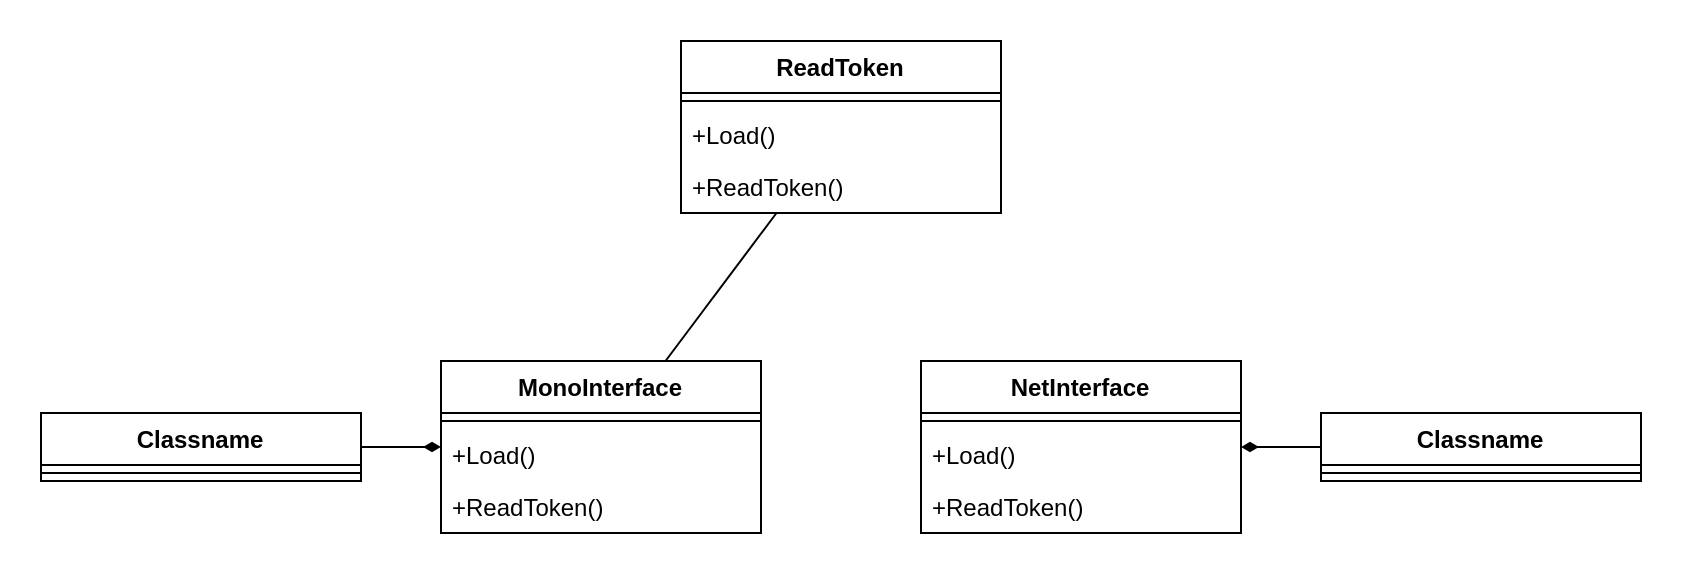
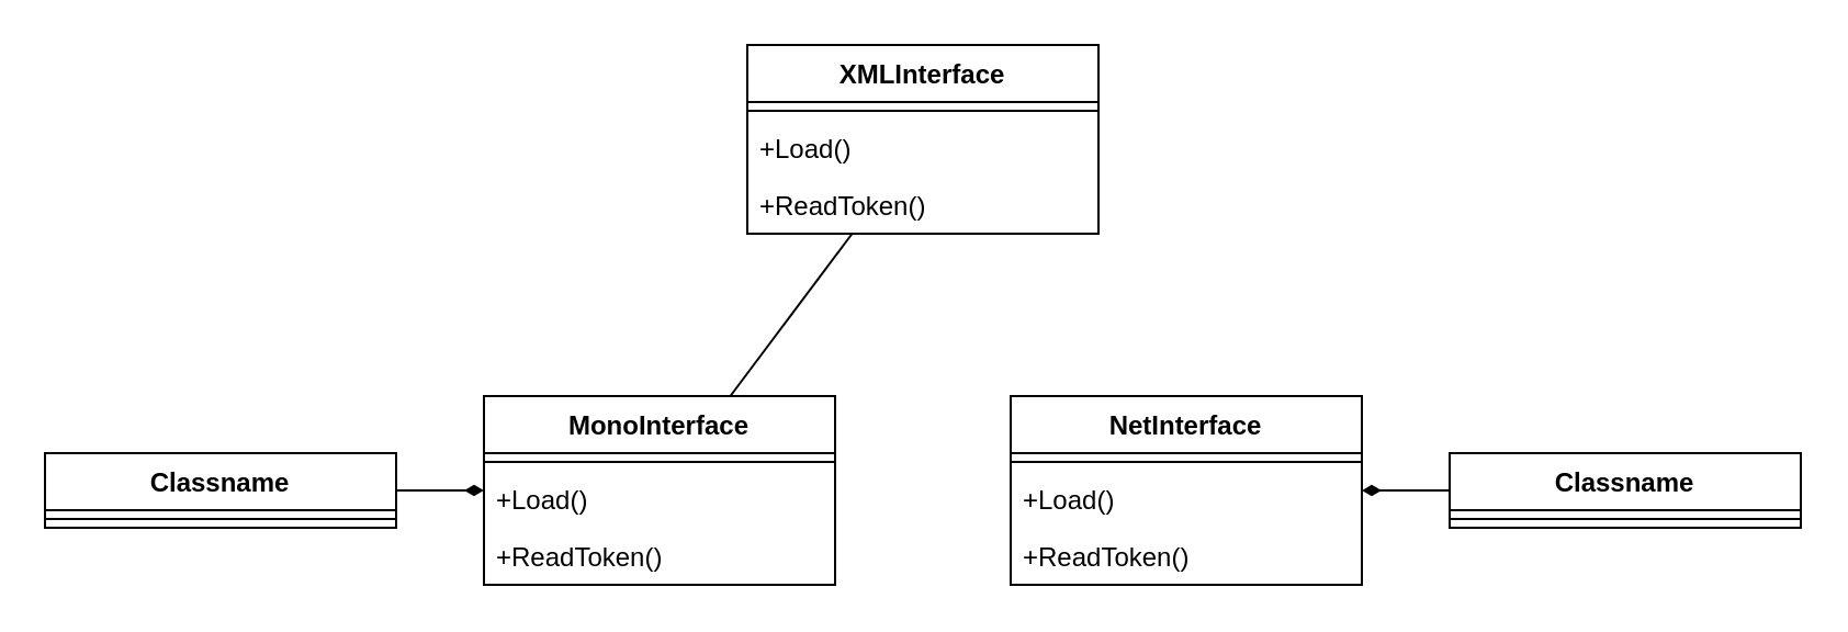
  <mxCell id="0" />
  <mxCell id="1" parent="0" />
- <mxCell id="2" value="ReadToken" style="swimlane;fontStyle=1;align=center;verticalAlign=top;childLayout=stackLayout;horizontal=1;startSize=26;horizontalStack=0;resizeParent=1;resizeParentMax=0;resizeLast=0;collapsible=1;marginBottom=0;whiteSpace=wrap;html=1;" vertex="1" parent="1"><mxGeometry x="340" y="20" width="160" height="86" as="geometry" /></mxCell>
+ <mxCell id="2" value="XMLInterface" style="swimlane;fontStyle=1;align=center;verticalAlign=top;childLayout=stackLayout;horizontal=1;startSize=26;horizontalStack=0;resizeParent=1;resizeParentMax=0;resizeLast=0;collapsible=1;marginBottom=0;whiteSpace=wrap;html=1;" vertex="1" parent="1"><mxGeometry x="340" y="20" width="160" height="86" as="geometry" /></mxCell>
  <mxCell id="3" value="" style="line;strokeWidth=1;fillColor=none;align=left;verticalAlign=middle;spacingTop=-1;spacingLeft=3;spacingRight=3;rotatable=0;labelPosition=right;points=[];portConstraint=eastwest;strokeColor=inherit;" vertex="1" parent="2"><mxGeometry y="26" width="160" height="8" as="geometry" /></mxCell>
  <mxCell id="4" value="+Load()" style="text;strokeColor=none;fillColor=none;align=left;verticalAlign=top;spacingLeft=4;spacingRight=4;overflow=hidden;rotatable=0;points=[[0,0.5],[1,0.5]];portConstraint=eastwest;whiteSpace=wrap;html=1;" vertex="1" parent="2"><mxGeometry y="34" width="160" height="26" as="geometry" /></mxCell>
  <mxCell id="5" value="+ReadToken()" style="text;strokeColor=none;fillColor=none;align=left;verticalAlign=top;spacingLeft=4;spacingRight=4;overflow=hidden;rotatable=0;points=[[0,0.5],[1,0.5]];portConstraint=eastwest;whiteSpace=wrap;html=1;" vertex="1" parent="2"><mxGeometry y="60" width="160" height="26" as="geometry" /></mxCell>
  <mxCell id="6" style="edgeStyle=none;rounded=0;orthogonalLoop=1;jettySize=auto;html=1;endArrow=none;endFill=0;" edge="1" parent="1" source="7" target="2"><mxGeometry relative="1" as="geometry" /></mxCell>
  <mxCell id="7" value="MonoInterface" style="swimlane;fontStyle=1;align=center;verticalAlign=top;childLayout=stackLayout;horizontal=1;startSize=26;horizontalStack=0;resizeParent=1;resizeParentMax=0;resizeLast=0;collapsible=1;marginBottom=0;whiteSpace=wrap;html=1;" vertex="1" parent="1"><mxGeometry x="220" y="180" width="160" height="86" as="geometry" /></mxCell>
  <mxCell id="8" value="" style="line;strokeWidth=1;fillColor=none;align=left;verticalAlign=middle;spacingTop=-1;spacingLeft=3;spacingRight=3;rotatable=0;labelPosition=right;points=[];portConstraint=eastwest;strokeColor=inherit;" vertex="1" parent="7"><mxGeometry y="26" width="160" height="8" as="geometry" /></mxCell>
  <mxCell id="9" value="+Load()" style="text;strokeColor=none;fillColor=none;align=left;verticalAlign=top;spacingLeft=4;spacingRight=4;overflow=hidden;rotatable=0;points=[[0,0.5],[1,0.5]];portConstraint=eastwest;whiteSpace=wrap;html=1;" vertex="1" parent="7"><mxGeometry y="34" width="160" height="26" as="geometry" /></mxCell>
  <mxCell id="10" value="+ReadToken()" style="text;strokeColor=none;fillColor=none;align=left;verticalAlign=top;spacingLeft=4;spacingRight=4;overflow=hidden;rotatable=0;points=[[0,0.5],[1,0.5]];portConstraint=eastwest;whiteSpace=wrap;html=1;" vertex="1" parent="7"><mxGeometry y="60" width="160" height="26" as="geometry" /></mxCell>
  <mxCell id="11" value="NetInterface" style="swimlane;fontStyle=1;align=center;verticalAlign=top;childLayout=stackLayout;horizontal=1;startSize=26;horizontalStack=0;resizeParent=1;resizeParentMax=0;resizeLast=0;collapsible=1;marginBottom=0;whiteSpace=wrap;html=1;" vertex="1" parent="1"><mxGeometry x="460" y="180" width="160" height="86" as="geometry" /></mxCell>
  <mxCell id="12" value="" style="line;strokeWidth=1;fillColor=none;align=left;verticalAlign=middle;spacingTop=-1;spacingLeft=3;spacingRight=3;rotatable=0;labelPosition=right;points=[];portConstraint=eastwest;strokeColor=inherit;" vertex="1" parent="11"><mxGeometry y="26" width="160" height="8" as="geometry" /></mxCell>
  <mxCell id="13" value="+Load()" style="text;strokeColor=none;fillColor=none;align=left;verticalAlign=top;spacingLeft=4;spacingRight=4;overflow=hidden;rotatable=0;points=[[0,0.5],[1,0.5]];portConstraint=eastwest;whiteSpace=wrap;html=1;" vertex="1" parent="11"><mxGeometry y="34" width="160" height="26" as="geometry" /></mxCell>
  <mxCell id="14" value="+ReadToken()" style="text;strokeColor=none;fillColor=none;align=left;verticalAlign=top;spacingLeft=4;spacingRight=4;overflow=hidden;rotatable=0;points=[[0,0.5],[1,0.5]];portConstraint=eastwest;whiteSpace=wrap;html=1;" vertex="1" parent="11"><mxGeometry y="60" width="160" height="26" as="geometry" /></mxCell>
  <mxCell id="15" style="edgeStyle=none;rounded=0;orthogonalLoop=1;jettySize=auto;html=1;endArrow=diamondThin;endFill=1;" edge="1" parent="1" source="16" target="7"><mxGeometry relative="1" as="geometry" /></mxCell>
  <mxCell id="16" value="Classname" style="swimlane;fontStyle=1;align=center;verticalAlign=top;childLayout=stackLayout;horizontal=1;startSize=26;horizontalStack=0;resizeParent=1;resizeParentMax=0;resizeLast=0;collapsible=1;marginBottom=0;whiteSpace=wrap;html=1;" vertex="1" parent="1"><mxGeometry y="206" width="160" height="34" as="geometry" x="20" /></mxCell>
  <mxCell id="17" value="" style="line;strokeWidth=1;fillColor=none;align=left;verticalAlign=middle;spacingTop=-1;spacingLeft=3;spacingRight=3;rotatable=0;labelPosition=right;points=[];portConstraint=eastwest;strokeColor=inherit;" vertex="1" parent="16"><mxGeometry y="26" width="160" height="8" as="geometry" /></mxCell>
  <mxCell id="18" style="edgeStyle=none;rounded=0;orthogonalLoop=1;jettySize=auto;html=1;endArrow=diamondThin;endFill=1;" edge="1" parent="1" source="19" target="11"><mxGeometry relative="1" as="geometry" /></mxCell>
  <mxCell id="19" value="Classname" style="swimlane;fontStyle=1;align=center;verticalAlign=top;childLayout=stackLayout;horizontal=1;startSize=26;horizontalStack=0;resizeParent=1;resizeParentMax=0;resizeLast=0;collapsible=1;marginBottom=0;whiteSpace=wrap;html=1;" vertex="1" parent="1"><mxGeometry x="660" y="206" width="160" height="34" as="geometry" /></mxCell>
  <mxCell id="20" value="" style="line;strokeWidth=1;fillColor=none;align=left;verticalAlign=middle;spacingTop=-1;spacingLeft=3;spacingRight=3;rotatable=0;labelPosition=right;points=[];portConstraint=eastwest;strokeColor=inherit;" vertex="1" parent="19"><mxGeometry y="26" width="160" height="8" as="geometry" /></mxCell>
